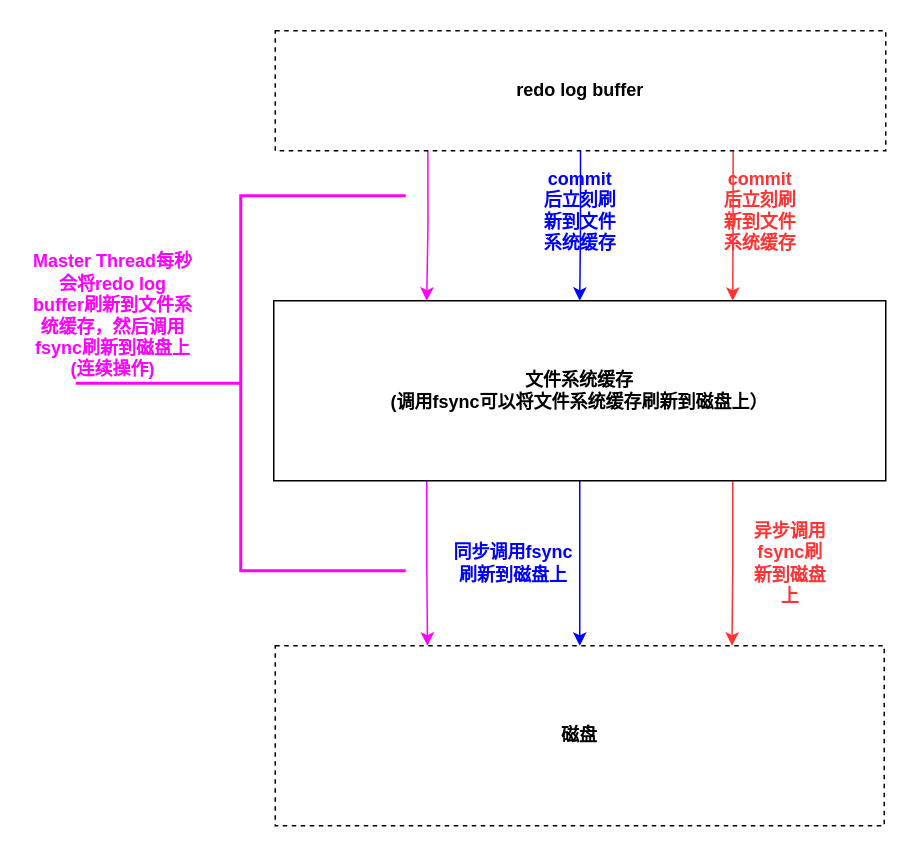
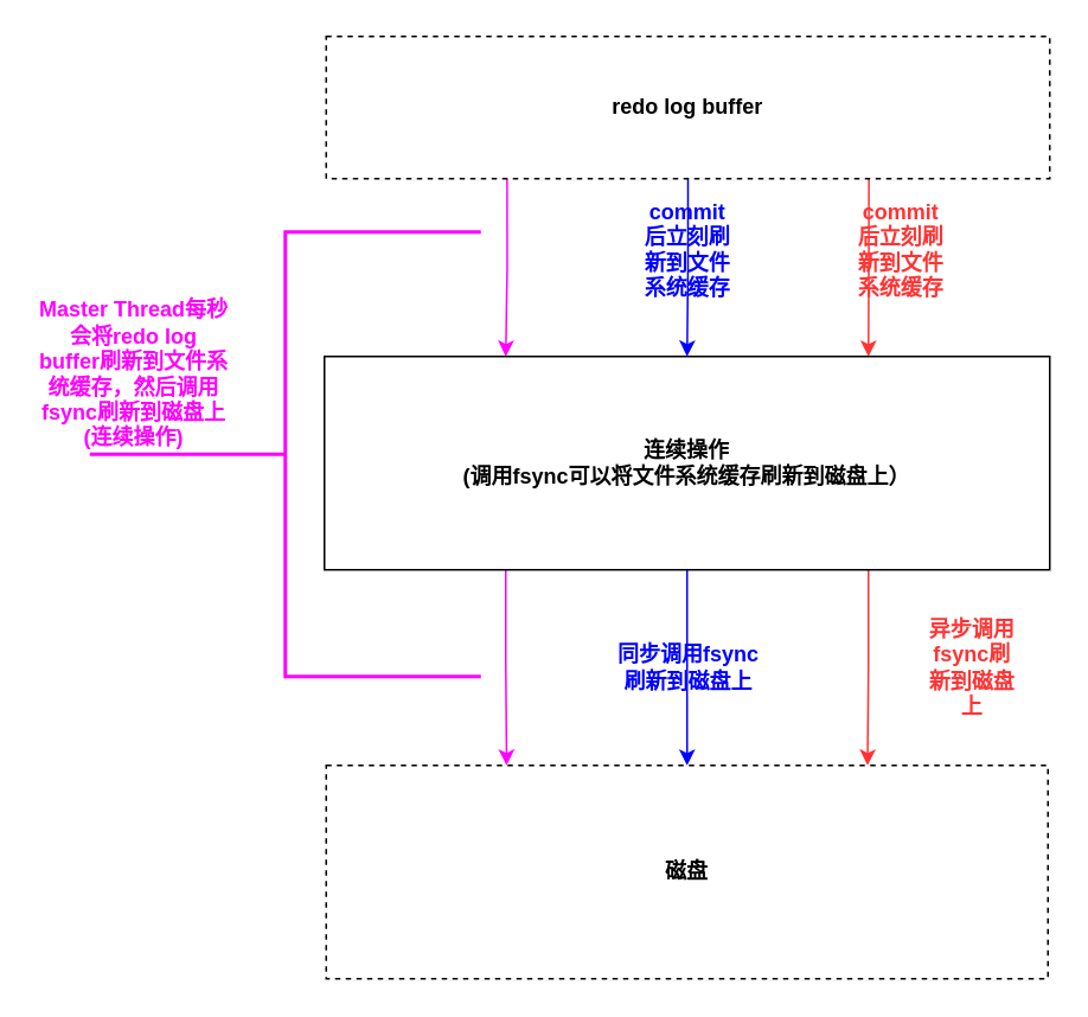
  <mxCell id="0" />
  <mxCell id="1" parent="0" />
  <mxCell id="2" style="edgeStyle=orthogonalEdgeStyle;rounded=0;orthogonalLoop=1;jettySize=auto;html=1;exitX=0.25;exitY=1;exitDx=0;exitDy=0;entryX=0.25;entryY=0;entryDx=0;entryDy=0;strokeColor=#FF00FF;" edge="1" parent="1" source="5" target="9"><mxGeometry relative="1" as="geometry" /></mxCell>
  <mxCell id="3" style="edgeStyle=orthogonalEdgeStyle;rounded=0;orthogonalLoop=1;jettySize=auto;html=1;exitX=0.5;exitY=1;exitDx=0;exitDy=0;entryX=0.5;entryY=0;entryDx=0;entryDy=0;strokeColor=#0000FF;" edge="1" parent="1" source="5" target="9"><mxGeometry relative="1" as="geometry" /></mxCell>
  <mxCell id="4" style="edgeStyle=orthogonalEdgeStyle;rounded=0;orthogonalLoop=1;jettySize=auto;html=1;exitX=0.75;exitY=1;exitDx=0;exitDy=0;entryX=0.75;entryY=0;entryDx=0;entryDy=0;strokeColor=#FF3333;" edge="1" parent="1" source="5" target="9"><mxGeometry relative="1" as="geometry" /></mxCell>
  <mxCell id="5" value="&lt;b&gt;redo log buffer&lt;/b&gt;" style="rounded=0;whiteSpace=wrap;html=1;dashed=1;" vertex="1" parent="1"><mxGeometry x="183" y="20" width="407" height="80" as="geometry" /></mxCell>
  <mxCell id="6" style="edgeStyle=orthogonalEdgeStyle;rounded=0;orthogonalLoop=1;jettySize=auto;html=1;exitX=0.25;exitY=1;exitDx=0;exitDy=0;entryX=0.25;entryY=0;entryDx=0;entryDy=0;strokeColor=#FF00FF;" edge="1" parent="1" source="9" target="10"><mxGeometry relative="1" as="geometry" /></mxCell>
  <mxCell id="7" style="edgeStyle=orthogonalEdgeStyle;rounded=0;orthogonalLoop=1;jettySize=auto;html=1;exitX=0.5;exitY=1;exitDx=0;exitDy=0;entryX=0.5;entryY=0;entryDx=0;entryDy=0;strokeColor=#0000FF;" edge="1" parent="1" source="9" target="10"><mxGeometry relative="1" as="geometry" /></mxCell>
  <mxCell id="8" style="edgeStyle=orthogonalEdgeStyle;rounded=0;orthogonalLoop=1;jettySize=auto;html=1;exitX=0.75;exitY=1;exitDx=0;exitDy=0;entryX=0.75;entryY=0;entryDx=0;entryDy=0;strokeColor=#FF3333;" edge="1" parent="1" source="9" target="10"><mxGeometry relative="1" as="geometry" /></mxCell>
- <mxCell id="9" value="&lt;b&gt;文件系统缓存&lt;br&gt;(调用fsync可以将文件系统缓存刷新到磁盘上）&lt;br&gt;&lt;/b&gt;" style="rounded=0;whiteSpace=wrap;html=1;" vertex="1" parent="1"><mxGeometry x="182" y="200" width="408" height="120" as="geometry" /></mxCell>
+ <mxCell id="9" value="&lt;b&gt;连续操作&lt;br&gt;(调用fsync可以将文件系统缓存刷新到磁盘上）&lt;br&gt;&lt;/b&gt;" style="rounded=0;whiteSpace=wrap;html=1;" vertex="1" parent="1"><mxGeometry x="182" y="200" width="408" height="120" as="geometry" /></mxCell>
  <mxCell id="10" value="&lt;b&gt;磁盘&lt;/b&gt;" style="rounded=0;whiteSpace=wrap;html=1;dashed=1;" vertex="1" parent="1"><mxGeometry x="183" y="430" width="406" height="120" as="geometry" /></mxCell>
  <mxCell id="11" value="&lt;b&gt;&lt;font color=&quot;#ff00ff&quot;&gt;Master Thread每秒会将redo log buffer刷新到文件系统缓存，然后调用fsync刷新到磁盘上(连续操作)&lt;/font&gt;&lt;/b&gt;" style="text;html=1;strokeColor=none;fillColor=none;align=center;verticalAlign=middle;whiteSpace=wrap;rounded=0;" vertex="1" parent="1"><mxGeometry y="170" width="110" height="80" as="geometry" x="20" /></mxCell>
  <mxCell id="12" value="" style="strokeWidth=2;html=1;shape=mxgraph.flowchart.annotation_2;align=left;labelPosition=right;pointerEvents=1;strokeColor=#FF00FF;" vertex="1" parent="1"><mxGeometry x="50" y="130" width="220" height="250" as="geometry" /></mxCell>
  <mxCell id="13" value="&lt;b&gt;&lt;font color=&quot;#0000ff&quot;&gt;commit后立刻刷新到文件系统缓存&lt;/font&gt;&lt;/b&gt;" style="text;html=1;strokeColor=none;fillColor=none;align=center;verticalAlign=middle;whiteSpace=wrap;rounded=0;" vertex="1" parent="1"><mxGeometry x="360" y="100" width="53" height="80" as="geometry" /></mxCell>
- <mxCell id="14" value="&lt;b&gt;&lt;font color=&quot;#0000ff&quot;&gt;同步调用fsync刷新到磁盘上&lt;/font&gt;&lt;/b&gt;" style="text;html=1;strokeColor=none;fillColor=none;align=center;verticalAlign=middle;whiteSpace=wrap;rounded=0;" vertex="1" parent="1"><mxGeometry x="296.5" y="340" width="90" height="70" as="geometry" /></mxCell>
+ <mxCell id="14" value="&lt;b&gt;&lt;font color=&quot;#0000ff&quot;&gt;同步调用fsync刷新到磁盘上&lt;/font&gt;&lt;/b&gt;" style="text;html=1;strokeColor=none;fillColor=none;align=center;verticalAlign=middle;whiteSpace=wrap;rounded=0;" vertex="1" parent="1"><mxGeometry x="341.5" y="340" width="90" height="70" as="geometry" /></mxCell>
  <mxCell id="15" value="&lt;b&gt;&lt;font color=&quot;#ff3333&quot;&gt;commit后立刻刷新到文件系统缓存&lt;/font&gt;&lt;/b&gt;" style="text;html=1;strokeColor=none;fillColor=none;align=center;verticalAlign=middle;whiteSpace=wrap;rounded=0;" vertex="1" parent="1"><mxGeometry x="480" y="100" width="53" height="80" as="geometry" /></mxCell>
- <mxCell id="16" value="&lt;b&gt;&lt;font color=&quot;#ff3333&quot;&gt;异步调用fsync刷新到磁盘上&lt;/font&gt;&lt;/b&gt;" style="text;html=1;strokeColor=none;fillColor=none;align=center;verticalAlign=middle;whiteSpace=wrap;rounded=0;" vertex="1" parent="1"><mxGeometry x="500" y="335" width="53" height="80" as="geometry" /></mxCell>
+ <mxCell id="16" value="&lt;b&gt;&lt;font color=&quot;#ff3333&quot;&gt;异步调用fsync刷新到磁盘上&lt;/font&gt;&lt;/b&gt;" style="text;html=1;strokeColor=none;fillColor=none;align=center;verticalAlign=middle;whiteSpace=wrap;rounded=0;" vertex="1" parent="1"><mxGeometry x="520" y="335" width="53" height="80" as="geometry" /></mxCell>
